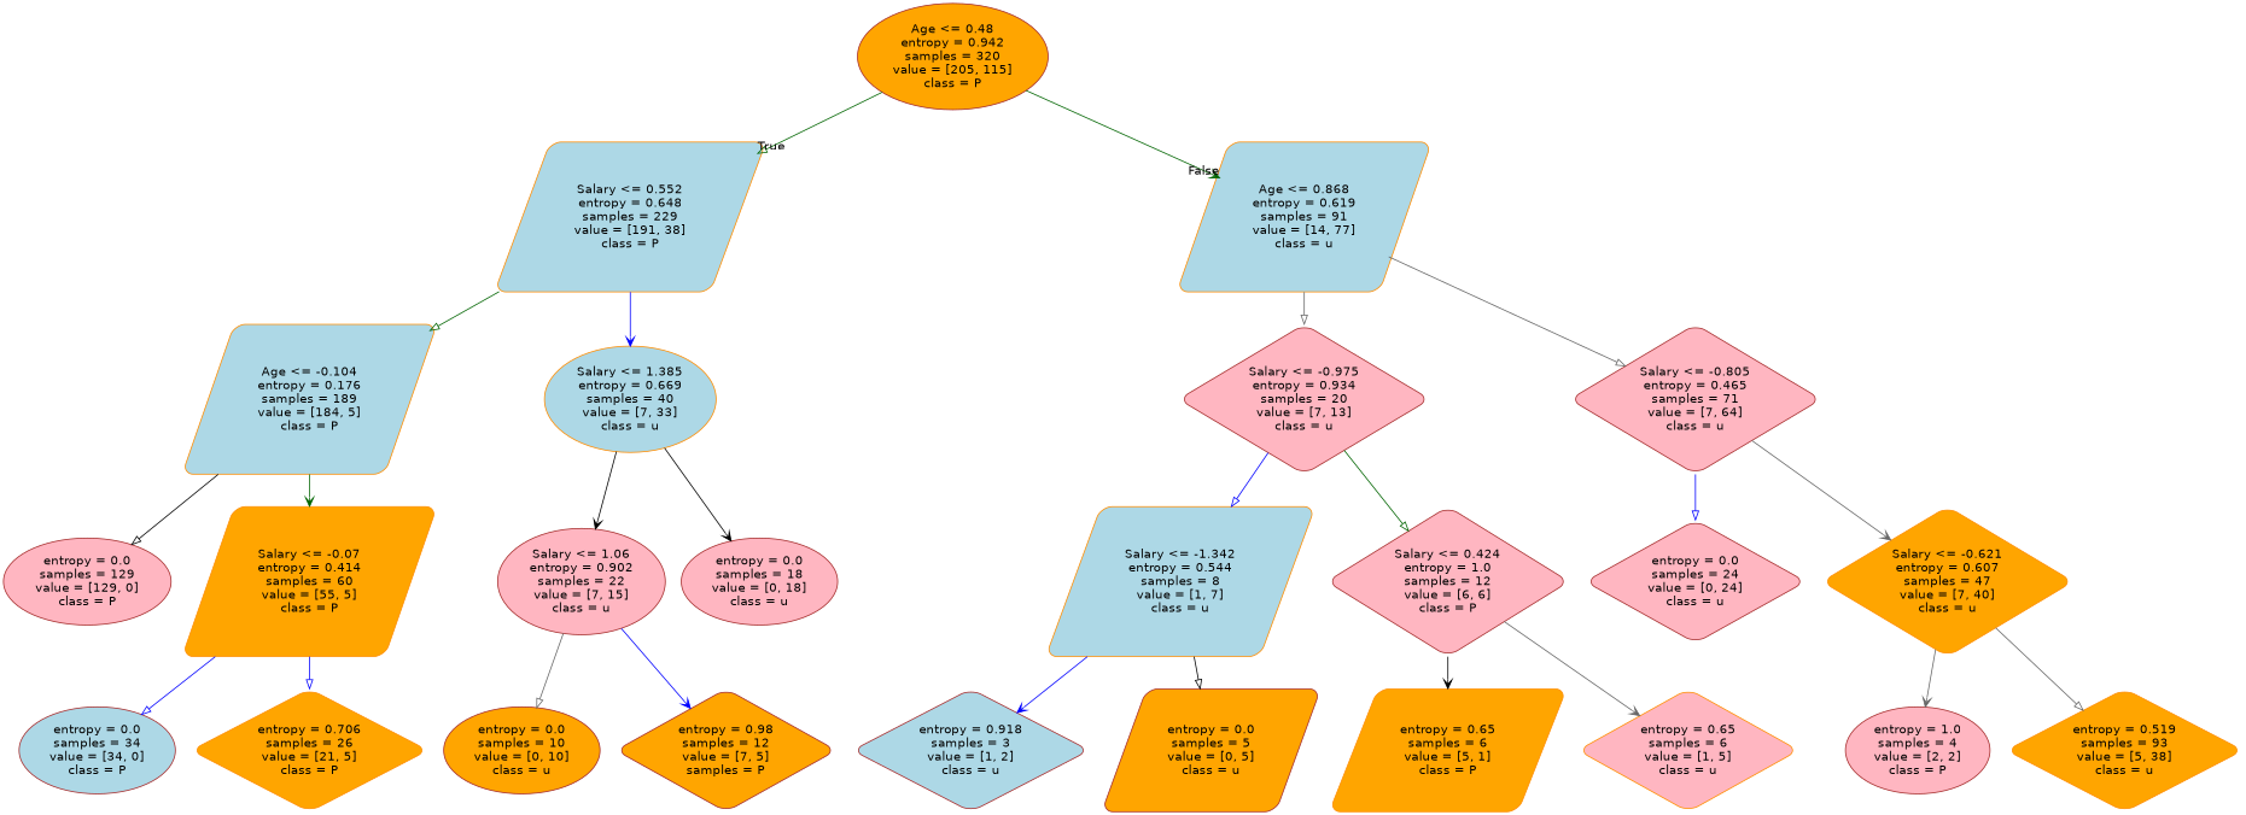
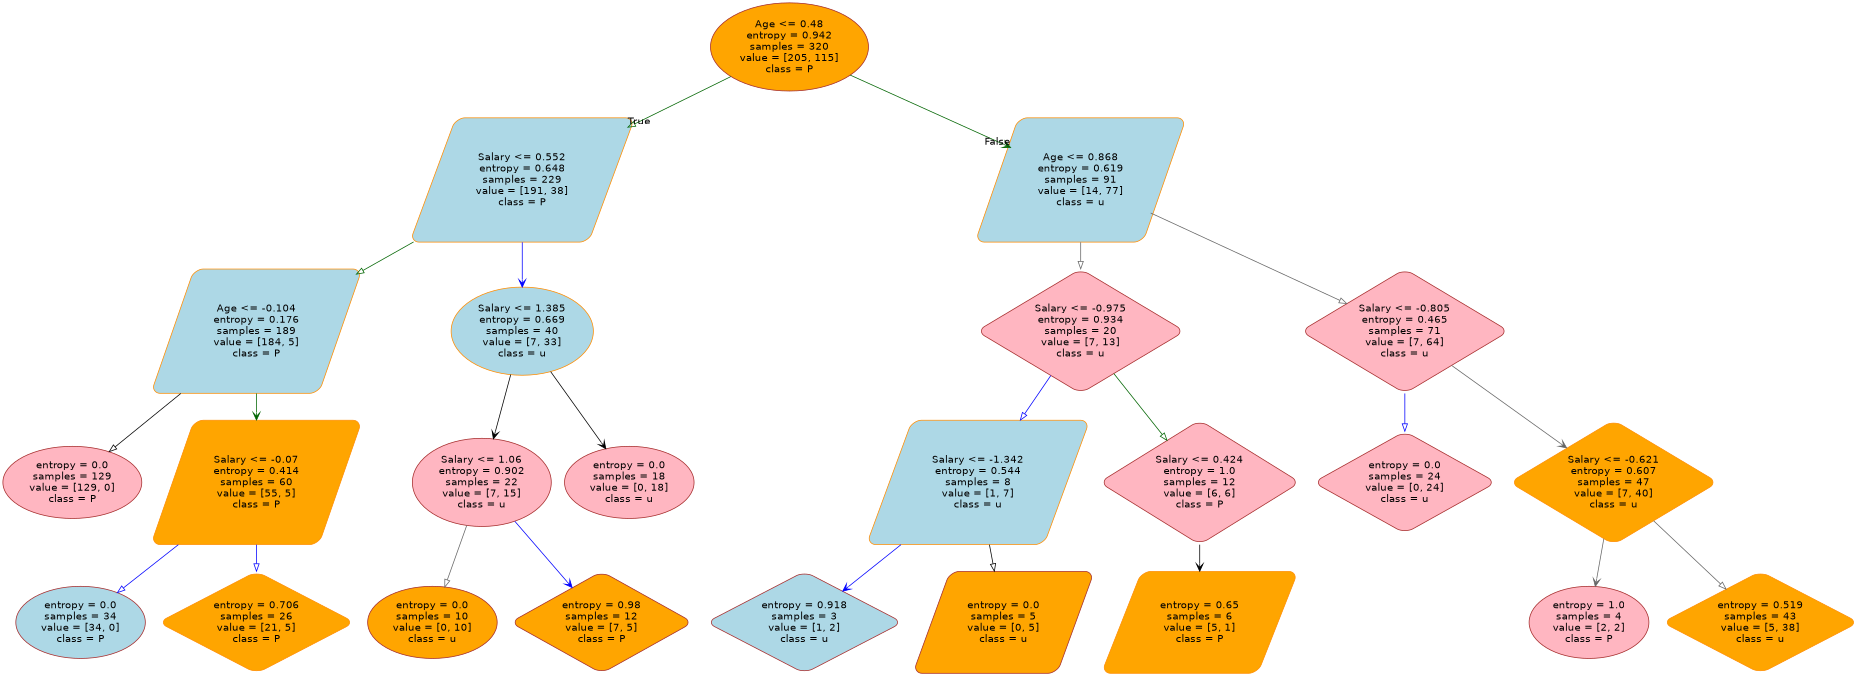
  digraph {
    node [color=brown fillcolor=orange fontname=helvetica shape=diamond style="filled, rounded"]
    edge [arrowhead=onormal color=blue fontname=helvetica]
    n1 [label="Age <= 0.48\nentropy = 0.942\nsamples = 320\nvalue = [205, 115]\nclass = P" shape=ellipse]
    n2 [color=darkorange fillcolor=lightblue label="Salary <= 0.552\nentropy = 0.648\nsamples = 229\nvalue = [191, 38]\nclass = P" shape=parallelogram]
    n3 [color=darkorange fillcolor=lightblue label="Age <= 0.868\nentropy = 0.619\nsamples = 91\nvalue = [14, 77]\nclass = u" shape=parallelogram]
    n4 [color=darkorange fillcolor=lightblue label="Age <= -0.104\nentropy = 0.176\nsamples = 189\nvalue = [184, 5]\nclass = P" shape=parallelogram]
    n5 [color=darkorange fillcolor=lightblue label="Salary <= 1.385\nentropy = 0.669\nsamples = 40\nvalue = [7, 33]\nclass = u" shape=ellipse]
    n6 [fillcolor=lightpink label="Salary <= -0.975\nentropy = 0.934\nsamples = 20\nvalue = [7, 13]\nclass = u"]
    n7 [fillcolor=lightpink label="Salary <= -0.805\nentropy = 0.465\nsamples = 71\nvalue = [7, 64]\nclass = u"]
    n8 [fillcolor=lightpink label="entropy = 0.0\nsamples = 129\nvalue = [129, 0]\nclass = P" shape=ellipse]
    n9 [color=darkorange label="Salary <= -0.07\nentropy = 0.414\nsamples = 60\nvalue = [55, 5]\nclass = P" shape=parallelogram]
    n10 [fillcolor=lightpink label="Salary <= 1.06\nentropy = 0.902\nsamples = 22\nvalue = [7, 15]\nclass = u" shape=ellipse]
    n11 [fillcolor=lightpink label="entropy = 0.0\nsamples = 18\nvalue = [0, 18]\nclass = u" shape=ellipse]
    n12 [fillcolor=lightblue label="entropy = 0.0\nsamples = 34\nvalue = [34, 0]\nclass = P" shape=ellipse]
    n13 [color=darkorange label="entropy = 0.706\nsamples = 26\nvalue = [21, 5]\nclass = P"]
    n14 [label="entropy = 0.0\nsamples = 10\nvalue = [0, 10]\nclass = u" shape=ellipse]
-   n15 [label="entropy = 0.98\nsamples = 12\nvalue = [7, 5]\nsamples = P"]
+   n15 [label="entropy = 0.98\nsamples = 12\nvalue = [7, 5]\nclass = P"]
    n16 [color=darkorange fillcolor=lightblue label="Salary <= -1.342\nentropy = 0.544\nsamples = 8\nvalue = [1, 7]\nclass = u" shape=parallelogram]
    n17 [fillcolor=lightpink label="Salary <= 0.424\nentropy = 1.0\nsamples = 12\nvalue = [6, 6]\nclass = P"]
    n18 [fillcolor=lightpink label="entropy = 0.0\nsamples = 24\nvalue = [0, 24]\nclass = u"]
    n19 [color=darkorange label="Salary <= -0.621\nentropy = 0.607\nsamples = 47\nvalue = [7, 40]\nclass = u"]
    n20 [fillcolor=lightblue label="entropy = 0.918\nsamples = 3\nvalue = [1, 2]\nclass = u"]
    n21 [label="entropy = 0.0\nsamples = 5\nvalue = [0, 5]\nclass = u" shape=parallelogram]
    n22 [color=darkorange label="entropy = 0.65\nsamples = 6\nvalue = [5, 1]\nclass = P" shape=parallelogram]
-   n23 [color=darkorange fillcolor=lightpink label="entropy = 0.65\nsamples = 6\nvalue = [1, 5]\nclass = u"]
    n24 [fillcolor=lightpink label="entropy = 1.0\nsamples = 4\nvalue = [2, 2]\nclass = P" shape=ellipse]
-   n25 [color=darkorange label="entropy = 0.519\nsamples = 93\nvalue = [5, 38]\nclass = u"]
+   n25 [color=darkorange label="entropy = 0.519\nsamples = 43\nvalue = [5, 38]\nclass = u"]
    n1 -> n2 [color=darkgreen headlabel=True labelangle=45 labeldistance=2.5]
    n1 -> n3 [arrowhead=vee color=darkgreen headlabel=False labelangle=-45 labeldistance=2.5]
    n2 -> n4 [color=darkgreen]
    n2 -> n5 [arrowhead=vee]
    n3 -> n6 [color=gray40]
    n3 -> n7 [color=gray40]
    n4 -> n8 [color=black]
    n4 -> n9 [arrowhead=vee color=darkgreen]
    n5 -> n10 [arrowhead=vee color=black]
    n5 -> n11 [arrowhead=vee color=black]
    n6 -> n16
    n6 -> n17 [color=darkgreen]
    n7 -> n18
    n7 -> n19 [arrowhead=vee color=gray40]
    n9 -> n12
    n9 -> n13
    n10 -> n14 [color=gray40]
    n10 -> n15 [arrowhead=vee]
    n16 -> n20 [arrowhead=vee]
    n16 -> n21 [color=black]
    n17 -> n22 [arrowhead=vee color=black]
-   n17 -> n23 [arrowhead=vee color=gray40]
    n19 -> n24 [arrowhead=vee color=gray40]
    n19 -> n25 [color=gray40]
  }
